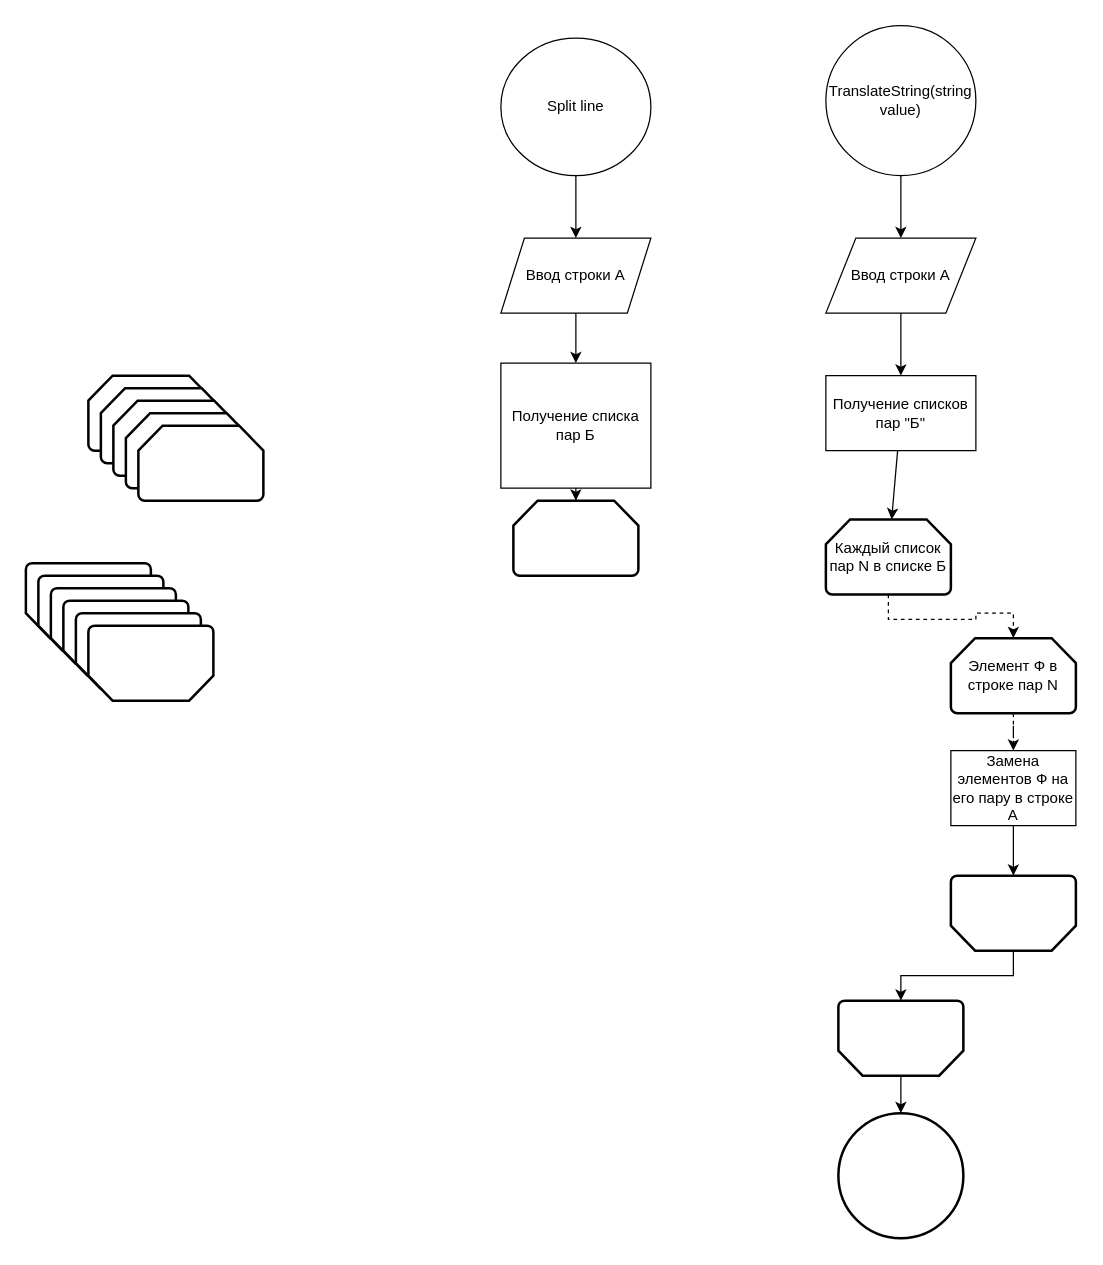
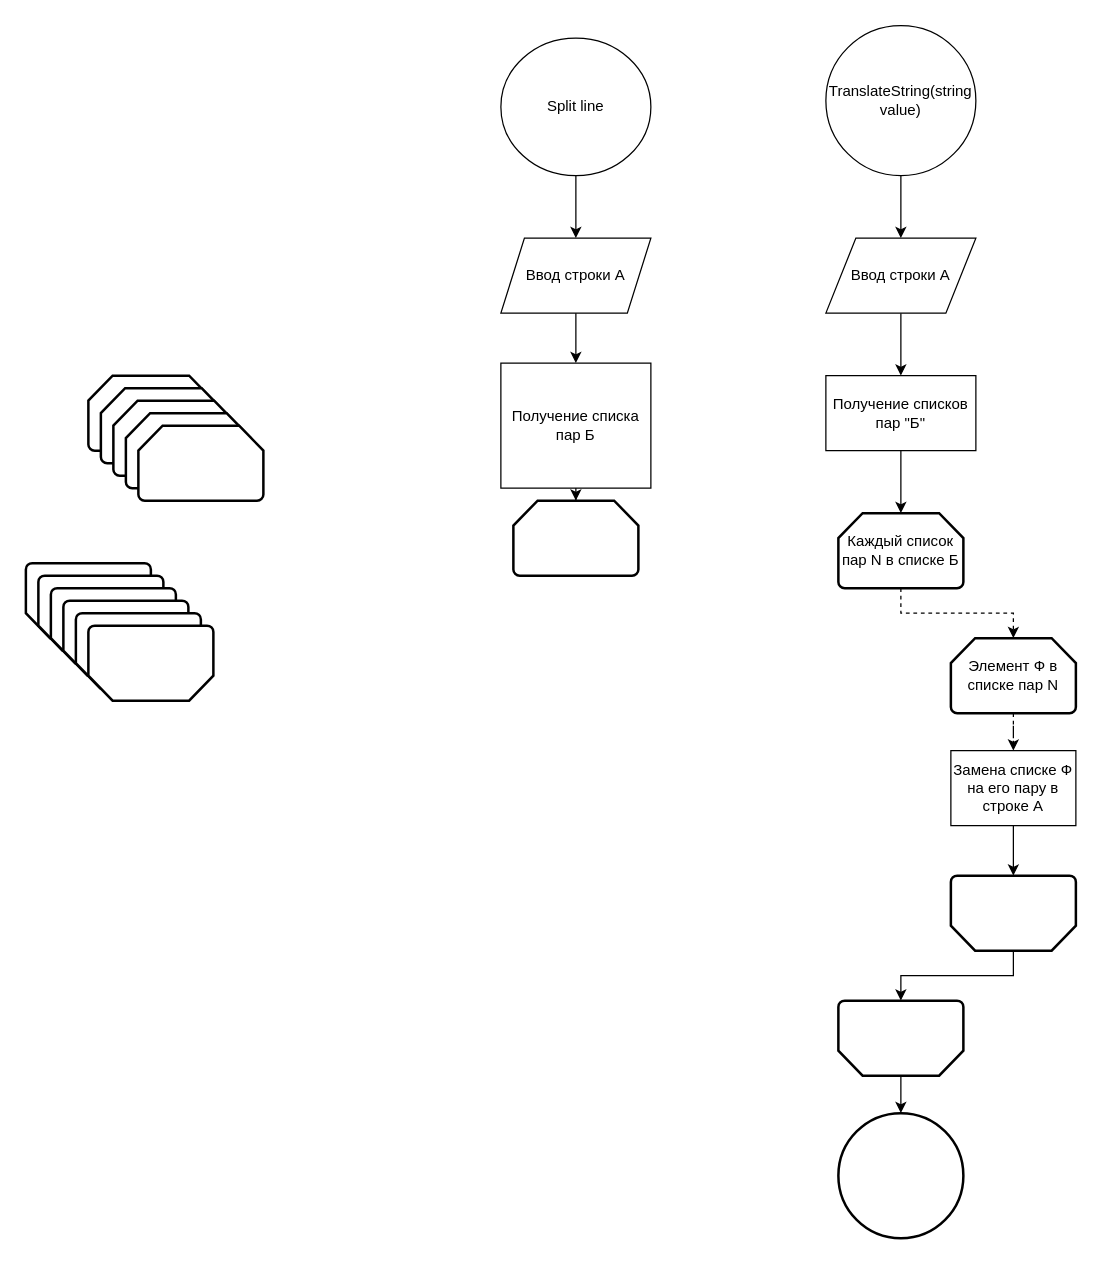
  <mxCell id="0" />
  <mxCell id="1" parent="0" />
  <mxCell id="2" value="TranslateString(string value)" style="ellipse;whiteSpace=wrap;html=1;aspect=fixed;" parent="1" vertex="1"><mxGeometry x="660" y="20" width="120" height="120" as="geometry" /></mxCell>
  <mxCell id="3" value="" style="endArrow=classic;html=1;" parent="1" source="2" target="6" edge="1"><mxGeometry width="50" height="50" relative="1" as="geometry"><mxPoint x="700" y="250" as="sourcePoint" /><mxPoint x="728.5" y="250" as="targetPoint" /></mxGeometry></mxCell>
  <mxCell id="4" value="Получение списков пар &quot;Б&quot;" style="rounded=0;whiteSpace=wrap;html=1;" parent="1" vertex="1"><mxGeometry x="660" y="300" width="120" height="60" as="geometry" /></mxCell>
  <mxCell id="5" value="" style="endArrow=classic;html=1;" parent="1" source="6" target="4" edge="1"><mxGeometry width="50" height="50" relative="1" as="geometry"><mxPoint x="733.75" y="310" as="sourcePoint" /><mxPoint x="760" y="200" as="targetPoint" /></mxGeometry></mxCell>
  <mxCell id="6" value="Ввод строки А" style="shape=parallelogram;perimeter=parallelogramPerimeter;whiteSpace=wrap;html=1;" parent="1" vertex="1"><mxGeometry x="660" y="190" width="120" height="60" as="geometry" /></mxCell>
  <mxCell id="7" style="edgeStyle=orthogonalEdgeStyle;rounded=0;orthogonalLoop=1;jettySize=auto;html=1;dashed=1;" parent="1" source="8" target="13" edge="1"><mxGeometry relative="1" as="geometry" /></mxCell>
- <mxCell id="8" value="Каждый список пар N в списке Б" style="strokeWidth=2;html=1;shape=mxgraph.flowchart.loop_limit;whiteSpace=wrap;" parent="1" vertex="1"><mxGeometry x="660" y="415" width="100" height="60" as="geometry" /></mxCell>
+ <mxCell id="8" value="Каждый список пар N в списке Б" style="strokeWidth=2;html=1;shape=mxgraph.flowchart.loop_limit;whiteSpace=wrap;" parent="1" vertex="1"><mxGeometry x="670" y="410" width="100" height="60" as="geometry" /></mxCell>
  <mxCell id="9" value="" style="endArrow=classic;html=1;" parent="1" source="4" target="8" edge="1"><mxGeometry width="50" height="50" relative="1" as="geometry"><mxPoint x="680" y="360" as="sourcePoint" /><mxPoint x="730" y="310" as="targetPoint" /></mxGeometry></mxCell>
  <mxCell id="10" style="edgeStyle=orthogonalEdgeStyle;rounded=0;orthogonalLoop=1;jettySize=auto;html=1;" parent="1" source="11" target="18" edge="1"><mxGeometry relative="1" as="geometry"><mxPoint x="720" y="900" as="targetPoint" /></mxGeometry></mxCell>
  <mxCell id="11" value="" style="strokeWidth=2;html=1;shape=mxgraph.flowchart.loop_limit;whiteSpace=wrap;rotation=-180;" parent="1" vertex="1"><mxGeometry x="670" y="800" width="100" height="60" as="geometry" /></mxCell>
  <mxCell id="12" style="edgeStyle=orthogonalEdgeStyle;rounded=0;orthogonalLoop=1;jettySize=auto;html=1;dashed=1;" parent="1" source="13" target="17" edge="1"><mxGeometry relative="1" as="geometry" /></mxCell>
- <mxCell id="13" value="Элемент Ф в строке пар N" style="strokeWidth=2;html=1;shape=mxgraph.flowchart.loop_limit;whiteSpace=wrap;" parent="1" vertex="1"><mxGeometry x="760" y="510" width="100" height="60" as="geometry" /></mxCell>
+ <mxCell id="13" value="Элемент Ф в списке пар N" style="strokeWidth=2;html=1;shape=mxgraph.flowchart.loop_limit;whiteSpace=wrap;" parent="1" vertex="1"><mxGeometry x="760" y="510" width="100" height="60" as="geometry" /></mxCell>
  <mxCell id="14" style="edgeStyle=orthogonalEdgeStyle;rounded=0;orthogonalLoop=1;jettySize=auto;html=1;" parent="1" source="15" target="11" edge="1"><mxGeometry relative="1" as="geometry" /></mxCell>
  <mxCell id="15" value="" style="strokeWidth=2;html=1;shape=mxgraph.flowchart.loop_limit;whiteSpace=wrap;rotation=-180;" parent="1" vertex="1"><mxGeometry x="760" y="700" width="100" height="60" as="geometry" /></mxCell>
  <mxCell id="16" style="edgeStyle=orthogonalEdgeStyle;rounded=0;orthogonalLoop=1;jettySize=auto;html=1;" parent="1" source="17" target="15" edge="1"><mxGeometry relative="1" as="geometry" /></mxCell>
- <mxCell id="17" value="Замена элементов Ф на его пару в строке А" style="rounded=0;whiteSpace=wrap;html=1;" parent="1" vertex="1"><mxGeometry x="760" y="600" width="100" height="60" as="geometry" /></mxCell>
+ <mxCell id="17" value="Замена списке Ф на его пару в строке А" style="rounded=0;whiteSpace=wrap;html=1;" parent="1" vertex="1"><mxGeometry x="760" y="600" width="100" height="60" as="geometry" /></mxCell>
  <mxCell id="18" value="" style="strokeWidth=2;html=1;shape=mxgraph.flowchart.start_2;whiteSpace=wrap;" parent="1" vertex="1"><mxGeometry x="670" y="890" width="100" height="100" as="geometry" /></mxCell>
  <mxCell id="19" value="Split line" style="ellipse;whiteSpace=wrap;html=1;" vertex="1" parent="1"><mxGeometry x="400" y="30" width="120" height="110" as="geometry" /></mxCell>
  <mxCell id="20" value="Ввод строки А" style="shape=parallelogram;perimeter=parallelogramPerimeter;whiteSpace=wrap;html=1;size=0.157;" vertex="1" parent="1"><mxGeometry x="400" y="190" width="120" height="60" as="geometry" /></mxCell>
  <mxCell id="21" value="" style="endArrow=classic;html=1;" edge="1" parent="1" source="19" target="20"><mxGeometry width="50" height="50" relative="1" as="geometry"><mxPoint x="440" y="290" as="sourcePoint" /><mxPoint x="490" y="240" as="targetPoint" /></mxGeometry></mxCell>
  <mxCell id="22" style="edgeStyle=orthogonalEdgeStyle;rounded=0;orthogonalLoop=1;jettySize=auto;html=1;" edge="1" parent="1" source="23" target="30"><mxGeometry relative="1" as="geometry" /></mxCell>
  <mxCell id="23" value="Получение списка пар Б" style="rounded=0;whiteSpace=wrap;html=1;" vertex="1" parent="1"><mxGeometry x="400" y="290" width="120" height="100" as="geometry" /></mxCell>
  <mxCell id="24" value="" style="endArrow=classic;html=1;" edge="1" parent="1" source="20" target="23"><mxGeometry width="50" height="50" relative="1" as="geometry"><mxPoint x="440" y="380" as="sourcePoint" /><mxPoint x="490" y="330" as="targetPoint" /></mxGeometry></mxCell>
  <mxCell id="25" value="" style="strokeWidth=2;html=1;shape=mxgraph.flowchart.loop_limit;whiteSpace=wrap;" vertex="1" parent="1"><mxGeometry x="70" y="300" width="100" height="60" as="geometry" /></mxCell>
  <mxCell id="26" value="" style="strokeWidth=2;html=1;shape=mxgraph.flowchart.loop_limit;whiteSpace=wrap;" vertex="1" parent="1"><mxGeometry x="80" y="310" width="100" height="60" as="geometry" /></mxCell>
  <mxCell id="27" value="" style="strokeWidth=2;html=1;shape=mxgraph.flowchart.loop_limit;whiteSpace=wrap;" vertex="1" parent="1"><mxGeometry x="90" y="320" width="100" height="60" as="geometry" /></mxCell>
  <mxCell id="28" value="" style="strokeWidth=2;html=1;shape=mxgraph.flowchart.loop_limit;whiteSpace=wrap;" vertex="1" parent="1"><mxGeometry x="100" y="330" width="100" height="60" as="geometry" /></mxCell>
  <mxCell id="29" value="" style="strokeWidth=2;html=1;shape=mxgraph.flowchart.loop_limit;whiteSpace=wrap;" vertex="1" parent="1"><mxGeometry x="110" y="340" width="100" height="60" as="geometry" /></mxCell>
  <mxCell id="30" value="" style="strokeWidth=2;html=1;shape=mxgraph.flowchart.loop_limit;whiteSpace=wrap;" vertex="1" parent="1"><mxGeometry x="410" y="400" width="100" height="60" as="geometry" /></mxCell>
  <mxCell id="31" value="" style="strokeWidth=2;html=1;shape=mxgraph.flowchart.loop_limit;whiteSpace=wrap;rotation=-180;" vertex="1" parent="1"><mxGeometry x="20" y="450" width="100" height="60" as="geometry" /></mxCell>
  <mxCell id="32" value="" style="strokeWidth=2;html=1;shape=mxgraph.flowchart.loop_limit;whiteSpace=wrap;rotation=-180;" vertex="1" parent="1"><mxGeometry x="30" y="460" width="100" height="60" as="geometry" /></mxCell>
  <mxCell id="33" value="" style="strokeWidth=2;html=1;shape=mxgraph.flowchart.loop_limit;whiteSpace=wrap;rotation=-180;" vertex="1" parent="1"><mxGeometry x="40" y="470" width="100" height="60" as="geometry" /></mxCell>
  <mxCell id="34" value="" style="strokeWidth=2;html=1;shape=mxgraph.flowchart.loop_limit;whiteSpace=wrap;rotation=-180;" vertex="1" parent="1"><mxGeometry x="50" y="480" width="100" height="60" as="geometry" /></mxCell>
  <mxCell id="35" value="" style="strokeWidth=2;html=1;shape=mxgraph.flowchart.loop_limit;whiteSpace=wrap;rotation=-180;" vertex="1" parent="1"><mxGeometry x="60" y="490" width="100" height="60" as="geometry" /></mxCell>
  <mxCell id="36" value="" style="strokeWidth=2;html=1;shape=mxgraph.flowchart.loop_limit;whiteSpace=wrap;rotation=-180;" vertex="1" parent="1"><mxGeometry x="70" y="500" width="100" height="60" as="geometry" /></mxCell>
